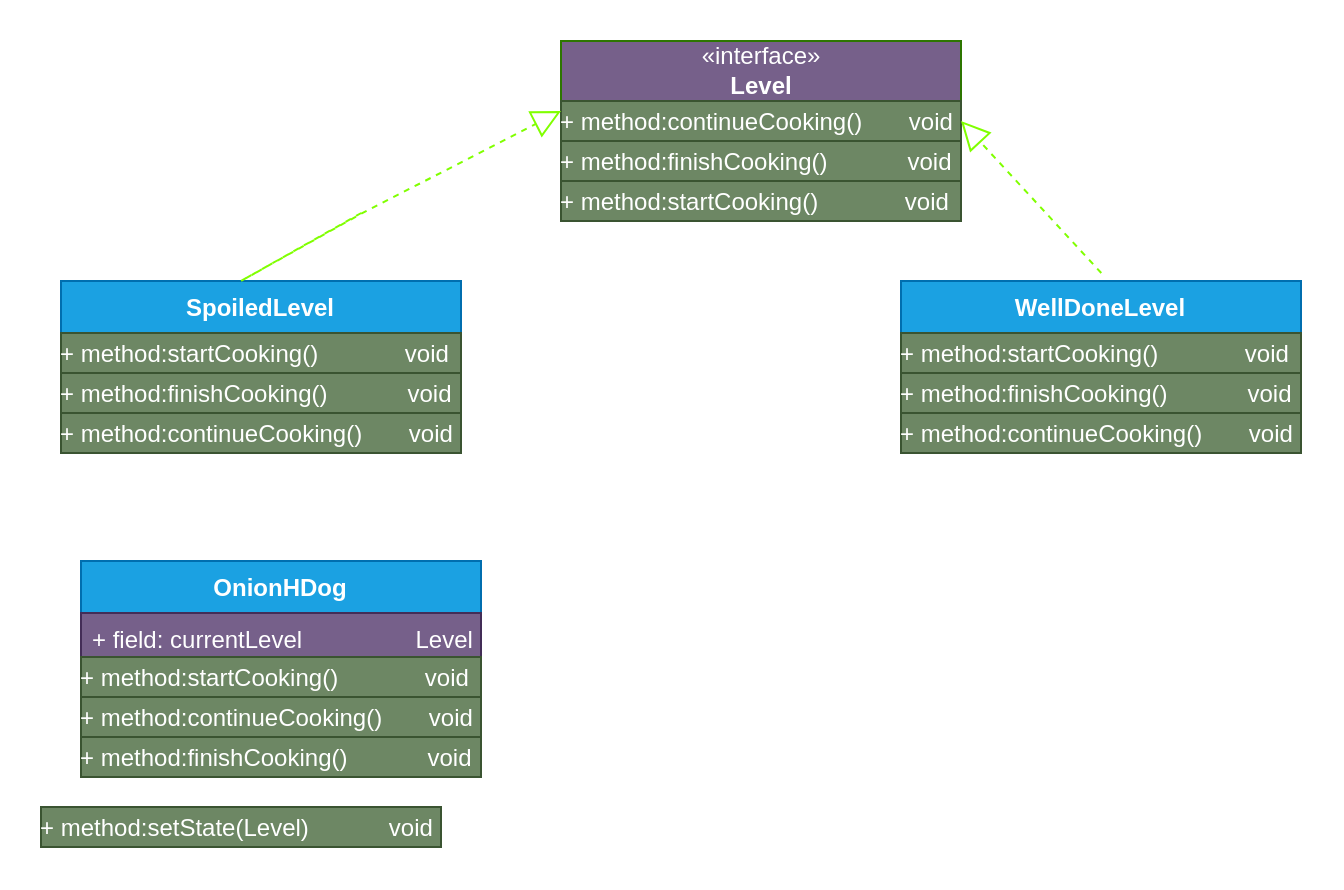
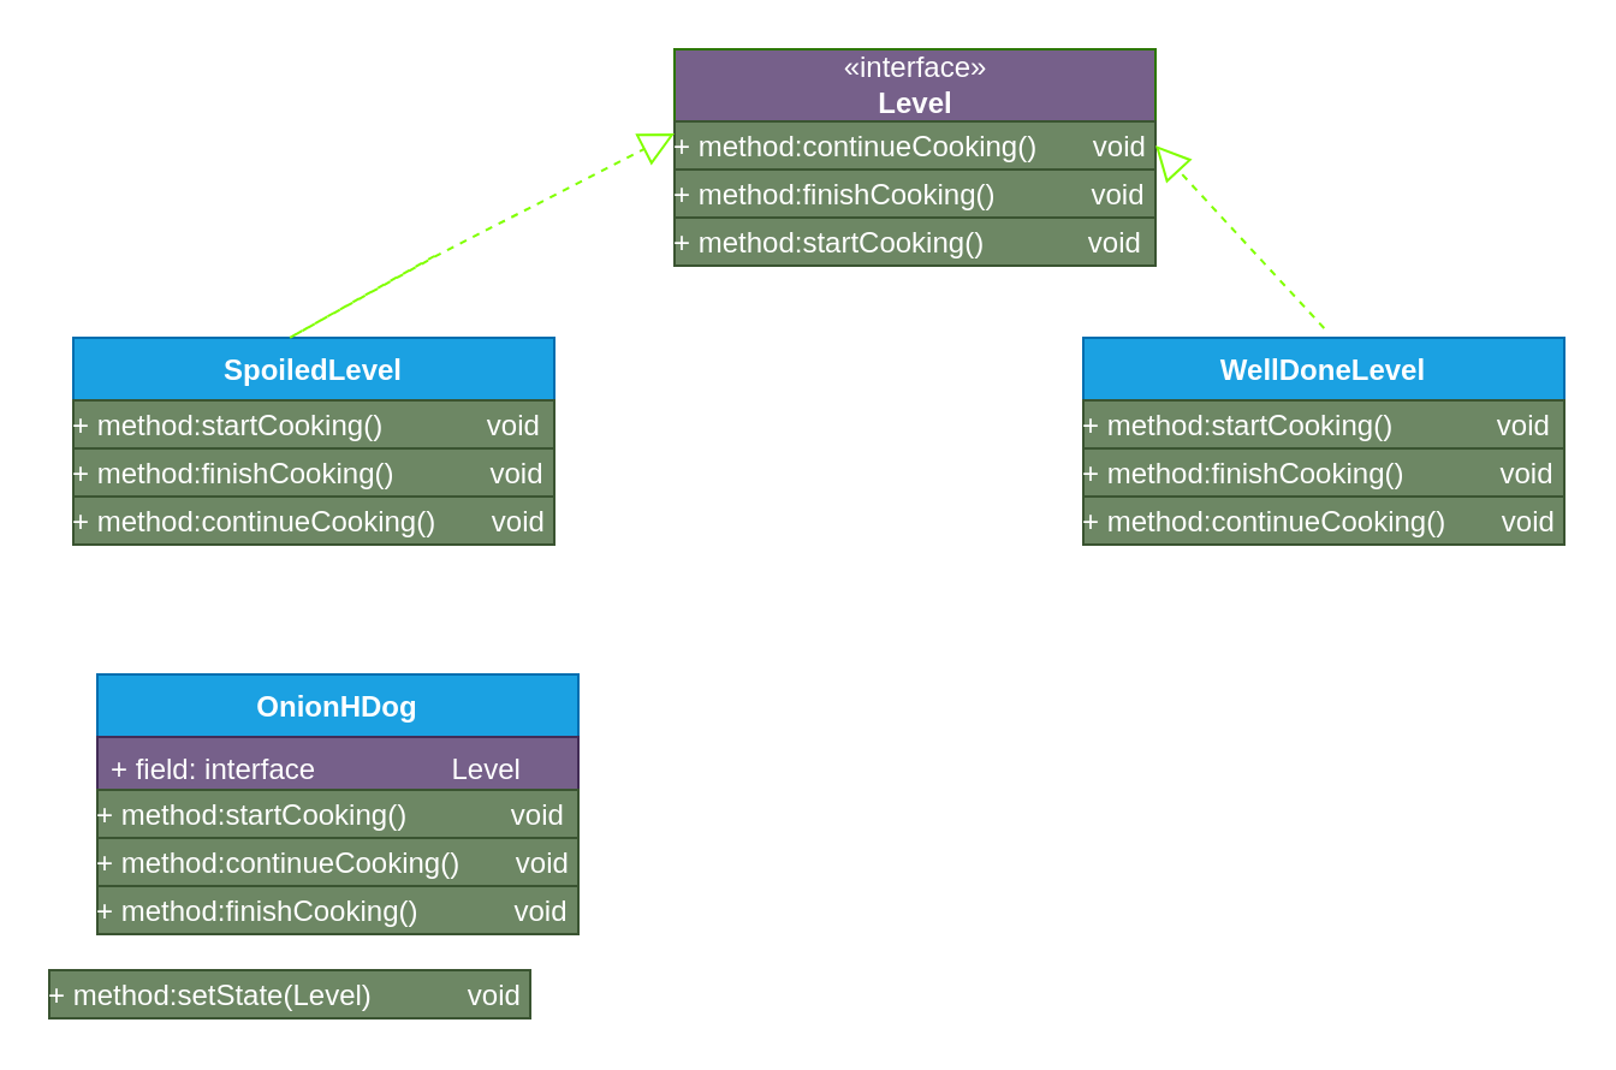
  <mxCell id="0" />
  <mxCell id="1" parent="0" />
  <mxCell id="2" value="«interface»&lt;br&gt;&lt;b&gt;Level&lt;/b&gt;" style="html=1;fillColor=#76608a;fontColor=#ffffff;strokeColor=#2D7600;" vertex="1" parent="1"><mxGeometry x="280" y="20" width="200" height="30" as="geometry" /></mxCell>
  <mxCell id="3" value="&lt;p style=&quot;margin: 4px 0px 0px;&quot;&gt;+ method:continueCooking()&amp;nbsp; &amp;nbsp; &amp;nbsp; &amp;nbsp;void&lt;br&gt;&lt;br&gt;&lt;/p&gt;" style="verticalAlign=top;align=left;overflow=fill;fontSize=12;fontFamily=Helvetica;html=1;fillColor=#6d8764;fontColor=#ffffff;strokeColor=#3A5431;" vertex="1" parent="1"><mxGeometry x="280" y="50" width="200" height="20" as="geometry" /></mxCell>
  <mxCell id="4" value="SpoiledLevel" style="swimlane;fontStyle=1;align=center;verticalAlign=top;childLayout=stackLayout;horizontal=1;startSize=26;horizontalStack=0;resizeParent=1;resizeParentMax=0;resizeLast=0;collapsible=1;marginBottom=0;fillColor=#1ba1e2;fontColor=#ffffff;strokeColor=#006EAF;" vertex="1" parent="1"><mxGeometry x="30" y="140" width="200" height="46" as="geometry" /></mxCell>
  <mxCell id="5" value="&lt;p style=&quot;margin: 4px 0px 0px;&quot;&gt;+ method:startCooking()&amp;nbsp; &amp;nbsp; &amp;nbsp; &amp;nbsp; &amp;nbsp; &amp;nbsp; &amp;nbsp;void&lt;br&gt;&lt;br&gt;&lt;/p&gt;" style="verticalAlign=top;align=left;overflow=fill;fontSize=12;fontFamily=Helvetica;html=1;fillColor=#6d8764;fontColor=#ffffff;strokeColor=#3A5431;" vertex="1" parent="4"><mxGeometry y="26" width="200" height="20" as="geometry" /></mxCell>
  <mxCell id="6" value="WellDoneLevel" style="swimlane;fontStyle=1;align=center;verticalAlign=top;childLayout=stackLayout;horizontal=1;startSize=26;horizontalStack=0;resizeParent=1;resizeParentMax=0;resizeLast=0;collapsible=1;marginBottom=0;fillColor=#1ba1e2;fontColor=#ffffff;strokeColor=#006EAF;" vertex="1" parent="1"><mxGeometry x="450" y="140" width="200" height="52" as="geometry" /></mxCell>
  <mxCell id="7" value="&lt;p style=&quot;margin: 4px 0px 0px;&quot;&gt;+ method:startCooking()&amp;nbsp; &amp;nbsp; &amp;nbsp; &amp;nbsp; &amp;nbsp; &amp;nbsp; &amp;nbsp;void&lt;br&gt;&lt;br&gt;&lt;/p&gt;" style="verticalAlign=top;align=left;overflow=fill;fontSize=12;fontFamily=Helvetica;html=1;fillColor=#6d8764;fontColor=#ffffff;strokeColor=#3A5431;" vertex="1" parent="6"><mxGeometry y="26" width="200" height="26" as="geometry" /></mxCell>
  <mxCell id="8" value="&lt;p style=&quot;margin: 4px 0px 0px;&quot;&gt;+ method:finishCooking()&amp;nbsp; &amp;nbsp; &amp;nbsp; &amp;nbsp; &amp;nbsp; &amp;nbsp; void&lt;br&gt;&lt;br&gt;&lt;/p&gt;" style="verticalAlign=top;align=left;overflow=fill;fontSize=12;fontFamily=Helvetica;html=1;fillColor=#6d8764;fontColor=#ffffff;strokeColor=#3A5431;" vertex="1" parent="1"><mxGeometry x="280" y="70" width="200" height="20" as="geometry" /></mxCell>
  <mxCell id="9" value="&lt;p style=&quot;margin: 4px 0px 0px;&quot;&gt;+ method:startCooking()&amp;nbsp; &amp;nbsp; &amp;nbsp; &amp;nbsp; &amp;nbsp; &amp;nbsp; &amp;nbsp;void&lt;br&gt;&lt;br&gt;&lt;/p&gt;" style="verticalAlign=top;align=left;overflow=fill;fontSize=12;fontFamily=Helvetica;html=1;fillColor=#6d8764;fontColor=#ffffff;strokeColor=#3A5431;" vertex="1" parent="1"><mxGeometry x="280" y="90" width="200" height="20" as="geometry" /></mxCell>
  <mxCell id="10" value="&lt;p style=&quot;margin: 4px 0px 0px;&quot;&gt;+ method:finishCooking()&amp;nbsp; &amp;nbsp; &amp;nbsp; &amp;nbsp; &amp;nbsp; &amp;nbsp; void&lt;br&gt;&lt;br&gt;&lt;/p&gt;" style="verticalAlign=top;align=left;overflow=fill;fontSize=12;fontFamily=Helvetica;html=1;fillColor=#6d8764;fontColor=#ffffff;strokeColor=#3A5431;" vertex="1" parent="1"><mxGeometry x="30" y="186" width="200" height="20" as="geometry" /></mxCell>
  <mxCell id="11" value="&lt;p style=&quot;margin: 4px 0px 0px;&quot;&gt;+ method:continueCooking()&amp;nbsp; &amp;nbsp; &amp;nbsp; &amp;nbsp;void&lt;br&gt;&lt;br&gt;&lt;/p&gt;" style="verticalAlign=top;align=left;overflow=fill;fontSize=12;fontFamily=Helvetica;html=1;fillColor=#6d8764;fontColor=#ffffff;strokeColor=#3A5431;" vertex="1" parent="1"><mxGeometry x="30" y="206" width="200" height="20" as="geometry" /></mxCell>
  <mxCell id="12" value="&lt;p style=&quot;margin: 4px 0px 0px;&quot;&gt;+ method:finishCooking()&amp;nbsp; &amp;nbsp; &amp;nbsp; &amp;nbsp; &amp;nbsp; &amp;nbsp; void&lt;br&gt;&lt;br&gt;&lt;/p&gt;" style="verticalAlign=top;align=left;overflow=fill;fontSize=12;fontFamily=Helvetica;html=1;fillColor=#6d8764;fontColor=#ffffff;strokeColor=#3A5431;" vertex="1" parent="1"><mxGeometry x="450" y="186" width="200" height="20" as="geometry" /></mxCell>
  <mxCell id="13" value="&lt;p style=&quot;margin: 4px 0px 0px;&quot;&gt;+ method:continueCooking()&amp;nbsp; &amp;nbsp; &amp;nbsp; &amp;nbsp;void&lt;br&gt;&lt;br&gt;&lt;/p&gt;" style="verticalAlign=top;align=left;overflow=fill;fontSize=12;fontFamily=Helvetica;html=1;fillColor=#6d8764;fontColor=#ffffff;strokeColor=#3A5431;" vertex="1" parent="1"><mxGeometry x="450" y="206" width="200" height="20" as="geometry" /></mxCell>
  <mxCell id="14" value="" style="endArrow=block;dashed=1;endFill=0;endSize=12;html=1;rounded=0;fillColor=#60a917;strokeColor=#80FF00;entryX=0;entryY=0.25;entryDx=0;entryDy=0;" edge="1" parent="1" target="3"><mxGeometry width="160" relative="1" as="geometry"><mxPoint x="180.14" y="106" as="sourcePoint" /><mxPoint x="231.18" y="80" as="targetPoint" /><Array as="points"><mxPoint x="120" y="140" /><mxPoint x="180" y="106.4" /></Array></mxGeometry></mxCell>
  <mxCell id="15" value="" style="endArrow=block;dashed=1;endFill=0;endSize=12;html=1;rounded=0;fillColor=#60a917;strokeColor=#80FF00;" edge="1" parent="1"><mxGeometry width="160" relative="1" as="geometry"><mxPoint x="550.14" y="136" as="sourcePoint" /><mxPoint x="480" y="60" as="targetPoint" /><Array as="points"><mxPoint x="550" y="136.4" /></Array></mxGeometry></mxCell>
  <mxCell id="16" value="OnionHDog" style="swimlane;fontStyle=1;align=center;verticalAlign=top;childLayout=stackLayout;horizontal=1;startSize=26;horizontalStack=0;resizeParent=1;resizeParentMax=0;resizeLast=0;collapsible=1;marginBottom=0;fillColor=#1ba1e2;fontColor=#ffffff;strokeColor=#006EAF;" vertex="1" parent="1"><mxGeometry x="40" y="280" width="200" height="48" as="geometry" /></mxCell>
- <mxCell id="17" value="+ field: currentLevel                 Level" style="text;strokeColor=#432D57;fillColor=#76608a;align=left;verticalAlign=top;spacingLeft=4;spacingRight=4;overflow=hidden;rotatable=0;points=[[0,0.5],[1,0.5]];portConstraint=eastwest;fontColor=#ffffff;" vertex="1" parent="16"><mxGeometry y="26" width="200" height="22" as="geometry" /></mxCell>
+ <mxCell id="17" value="+ field: interface                 Level" style="text;strokeColor=#432D57;fillColor=#76608a;align=left;verticalAlign=top;spacingLeft=4;spacingRight=4;overflow=hidden;rotatable=0;points=[[0,0.5],[1,0.5]];portConstraint=eastwest;fontColor=#ffffff;" vertex="1" parent="16"><mxGeometry y="26" width="200" height="22" as="geometry" /></mxCell>
  <mxCell id="18" value="&lt;p style=&quot;margin: 4px 0px 0px;&quot;&gt;+ method:startCooking()&amp;nbsp; &amp;nbsp; &amp;nbsp; &amp;nbsp; &amp;nbsp; &amp;nbsp; &amp;nbsp;void&lt;br&gt;&lt;br&gt;&lt;/p&gt;" style="verticalAlign=top;align=left;overflow=fill;fontSize=12;fontFamily=Helvetica;html=1;fillColor=#6d8764;fontColor=#ffffff;strokeColor=#3A5431;" vertex="1" parent="1"><mxGeometry x="40" y="328" width="200" height="20" as="geometry" /></mxCell>
  <mxCell id="19" value="&lt;p style=&quot;margin: 4px 0px 0px;&quot;&gt;+ method:continueCooking()&amp;nbsp; &amp;nbsp; &amp;nbsp; &amp;nbsp;void&lt;br&gt;&lt;br&gt;&lt;/p&gt;" style="verticalAlign=top;align=left;overflow=fill;fontSize=12;fontFamily=Helvetica;html=1;fillColor=#6d8764;fontColor=#ffffff;strokeColor=#3A5431;" vertex="1" parent="1"><mxGeometry x="40" y="348" width="200" height="20" as="geometry" /></mxCell>
  <mxCell id="20" value="&lt;p style=&quot;margin: 4px 0px 0px;&quot;&gt;+ method:finishCooking()&amp;nbsp; &amp;nbsp; &amp;nbsp; &amp;nbsp; &amp;nbsp; &amp;nbsp; void&lt;br&gt;&lt;br&gt;&lt;/p&gt;" style="verticalAlign=top;align=left;overflow=fill;fontSize=12;fontFamily=Helvetica;html=1;fillColor=#6d8764;fontColor=#ffffff;strokeColor=#3A5431;" vertex="1" parent="1"><mxGeometry x="40" y="368" width="200" height="20" as="geometry" /></mxCell>
  <mxCell id="21" value="&lt;p style=&quot;margin: 4px 0px 0px;&quot;&gt;+ method:setState(Level)&amp;nbsp; &amp;nbsp; &amp;nbsp; &amp;nbsp; &amp;nbsp; &amp;nbsp; void&lt;br&gt;&lt;br&gt;&lt;/p&gt;" style="verticalAlign=top;align=left;overflow=fill;fontSize=12;fontFamily=Helvetica;html=1;fillColor=#6d8764;fontColor=#ffffff;strokeColor=#3A5431;" vertex="1" parent="1"><mxGeometry x="20" y="403" width="200" height="20" as="geometry" /></mxCell>
